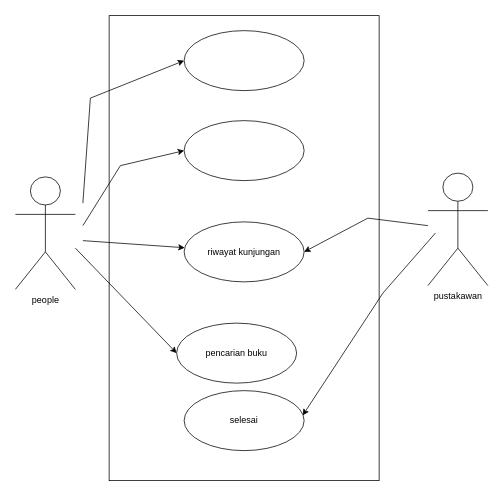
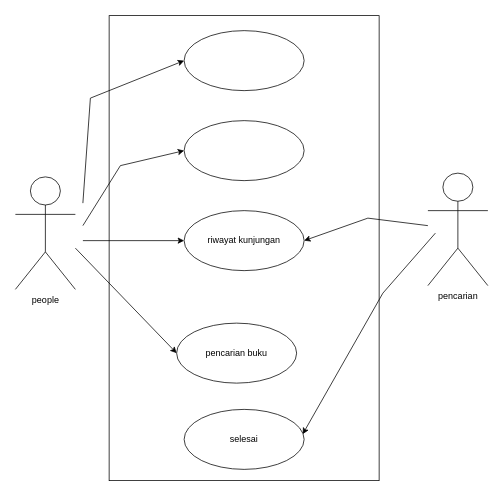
  <mxCell id="0" />
  <mxCell id="1" parent="0" />
  <mxCell id="2" value="" style="rounded=0;whiteSpace=wrap;html=1;" vertex="1" parent="1"><mxGeometry x="145" y="20" width="360" height="620" as="geometry" /></mxCell>
  <mxCell id="3" value="people" style="shape=umlActor;verticalLabelPosition=bottom;verticalAlign=top;html=1;outlineConnect=0;" vertex="1" parent="1"><mxGeometry x="20" y="235" width="80" height="150" as="geometry" /></mxCell>
- <mxCell id="4" value="pustakawan&lt;br&gt;" style="shape=umlActor;verticalLabelPosition=bottom;verticalAlign=top;html=1;outlineConnect=0;" vertex="1" parent="1"><mxGeometry x="570" y="230" width="80" height="150" as="geometry" /></mxCell>
+ <mxCell id="4" value="pencarian&lt;br&gt;" style="shape=umlActor;verticalLabelPosition=bottom;verticalAlign=top;html=1;outlineConnect=0;" vertex="1" parent="1"><mxGeometry x="570" y="230" width="80" height="150" as="geometry" /></mxCell>
  <mxCell id="5" value="" style="ellipse;whiteSpace=wrap;html=1;" vertex="1" parent="1"><mxGeometry x="245" y="40" width="160" height="80" as="geometry" /></mxCell>
  <mxCell id="6" value="" style="ellipse;whiteSpace=wrap;html=1;" vertex="1" parent="1"><mxGeometry x="245" y="160" width="160" height="80" as="geometry" /></mxCell>
- <mxCell id="7" value="riwayat kunjungan" style="ellipse;whiteSpace=wrap;html=1;" vertex="1" parent="1"><mxGeometry x="245" y="295" width="160" height="80" as="geometry" /></mxCell>
+ <mxCell id="7" value="riwayat kunjungan" style="ellipse;whiteSpace=wrap;html=1;" vertex="1" parent="1"><mxGeometry x="245" y="280" width="160" height="80" as="geometry" /></mxCell>
  <mxCell id="8" value="pencarian buku" style="ellipse;whiteSpace=wrap;html=1;" vertex="1" parent="1"><mxGeometry x="235" y="430" width="160" height="80" as="geometry" /></mxCell>
  <mxCell id="9" value="" style="endArrow=classic;html=1;rounded=0;entryX=0;entryY=0.5;entryDx=0;entryDy=0;" edge="1" parent="1" target="5"><mxGeometry width="50" height="50" relative="1" as="geometry"><mxPoint x="110" y="270" as="sourcePoint" /><mxPoint x="210" y="280" as="targetPoint" /><Array as="points"><mxPoint x="120" y="130" /></Array></mxGeometry></mxCell>
- <mxCell id="10" value="selesai" style="ellipse;whiteSpace=wrap;html=1;" vertex="1" parent="1"><mxGeometry x="245" y="520" width="160" height="80" as="geometry" /></mxCell>
+ <mxCell id="10" value="selesai" style="ellipse;whiteSpace=wrap;html=1;" vertex="1" parent="1"><mxGeometry x="245" y="545" width="160" height="80" as="geometry" /></mxCell>
  <mxCell id="11" value="" style="endArrow=classic;html=1;rounded=0;entryX=0;entryY=0.5;entryDx=0;entryDy=0;" edge="1" parent="1" target="6"><mxGeometry width="50" height="50" relative="1" as="geometry"><mxPoint x="110" y="300" as="sourcePoint" /><mxPoint x="220" y="260" as="targetPoint" /><Array as="points"><mxPoint x="160" y="220" /></Array></mxGeometry></mxCell>
  <mxCell id="12" value="" style="endArrow=classic;html=1;rounded=0;" edge="1" parent="1" target="7"><mxGeometry width="50" height="50" relative="1" as="geometry"><mxPoint x="110" y="320" as="sourcePoint" /><mxPoint x="210" y="320" as="targetPoint" /></mxGeometry></mxCell>
  <mxCell id="13" value="" style="endArrow=classic;html=1;rounded=0;entryX=1;entryY=0.5;entryDx=0;entryDy=0;" edge="1" parent="1" source="4" target="7"><mxGeometry width="50" height="50" relative="1" as="geometry"><mxPoint x="430" y="360" as="sourcePoint" /><mxPoint x="480" y="310" as="targetPoint" /><Array as="points"><mxPoint x="490" y="290" /></Array></mxGeometry></mxCell>
  <mxCell id="14" value="" style="endArrow=classic;html=1;rounded=0;entryX=0;entryY=0.5;entryDx=0;entryDy=0;" edge="1" parent="1" target="8"><mxGeometry width="50" height="50" relative="1" as="geometry"><mxPoint x="100" y="330" as="sourcePoint" /><mxPoint x="255" y="330" as="targetPoint" /></mxGeometry></mxCell>
  <mxCell id="15" value="" style="endArrow=classic;html=1;rounded=0;entryX=0.988;entryY=0.413;entryDx=0;entryDy=0;entryPerimeter=0;" edge="1" parent="1" target="10"><mxGeometry width="50" height="50" relative="1" as="geometry"><mxPoint x="580" y="310" as="sourcePoint" /><mxPoint x="415" y="330" as="targetPoint" /><Array as="points"><mxPoint x="510" y="390" /></Array></mxGeometry></mxCell>
